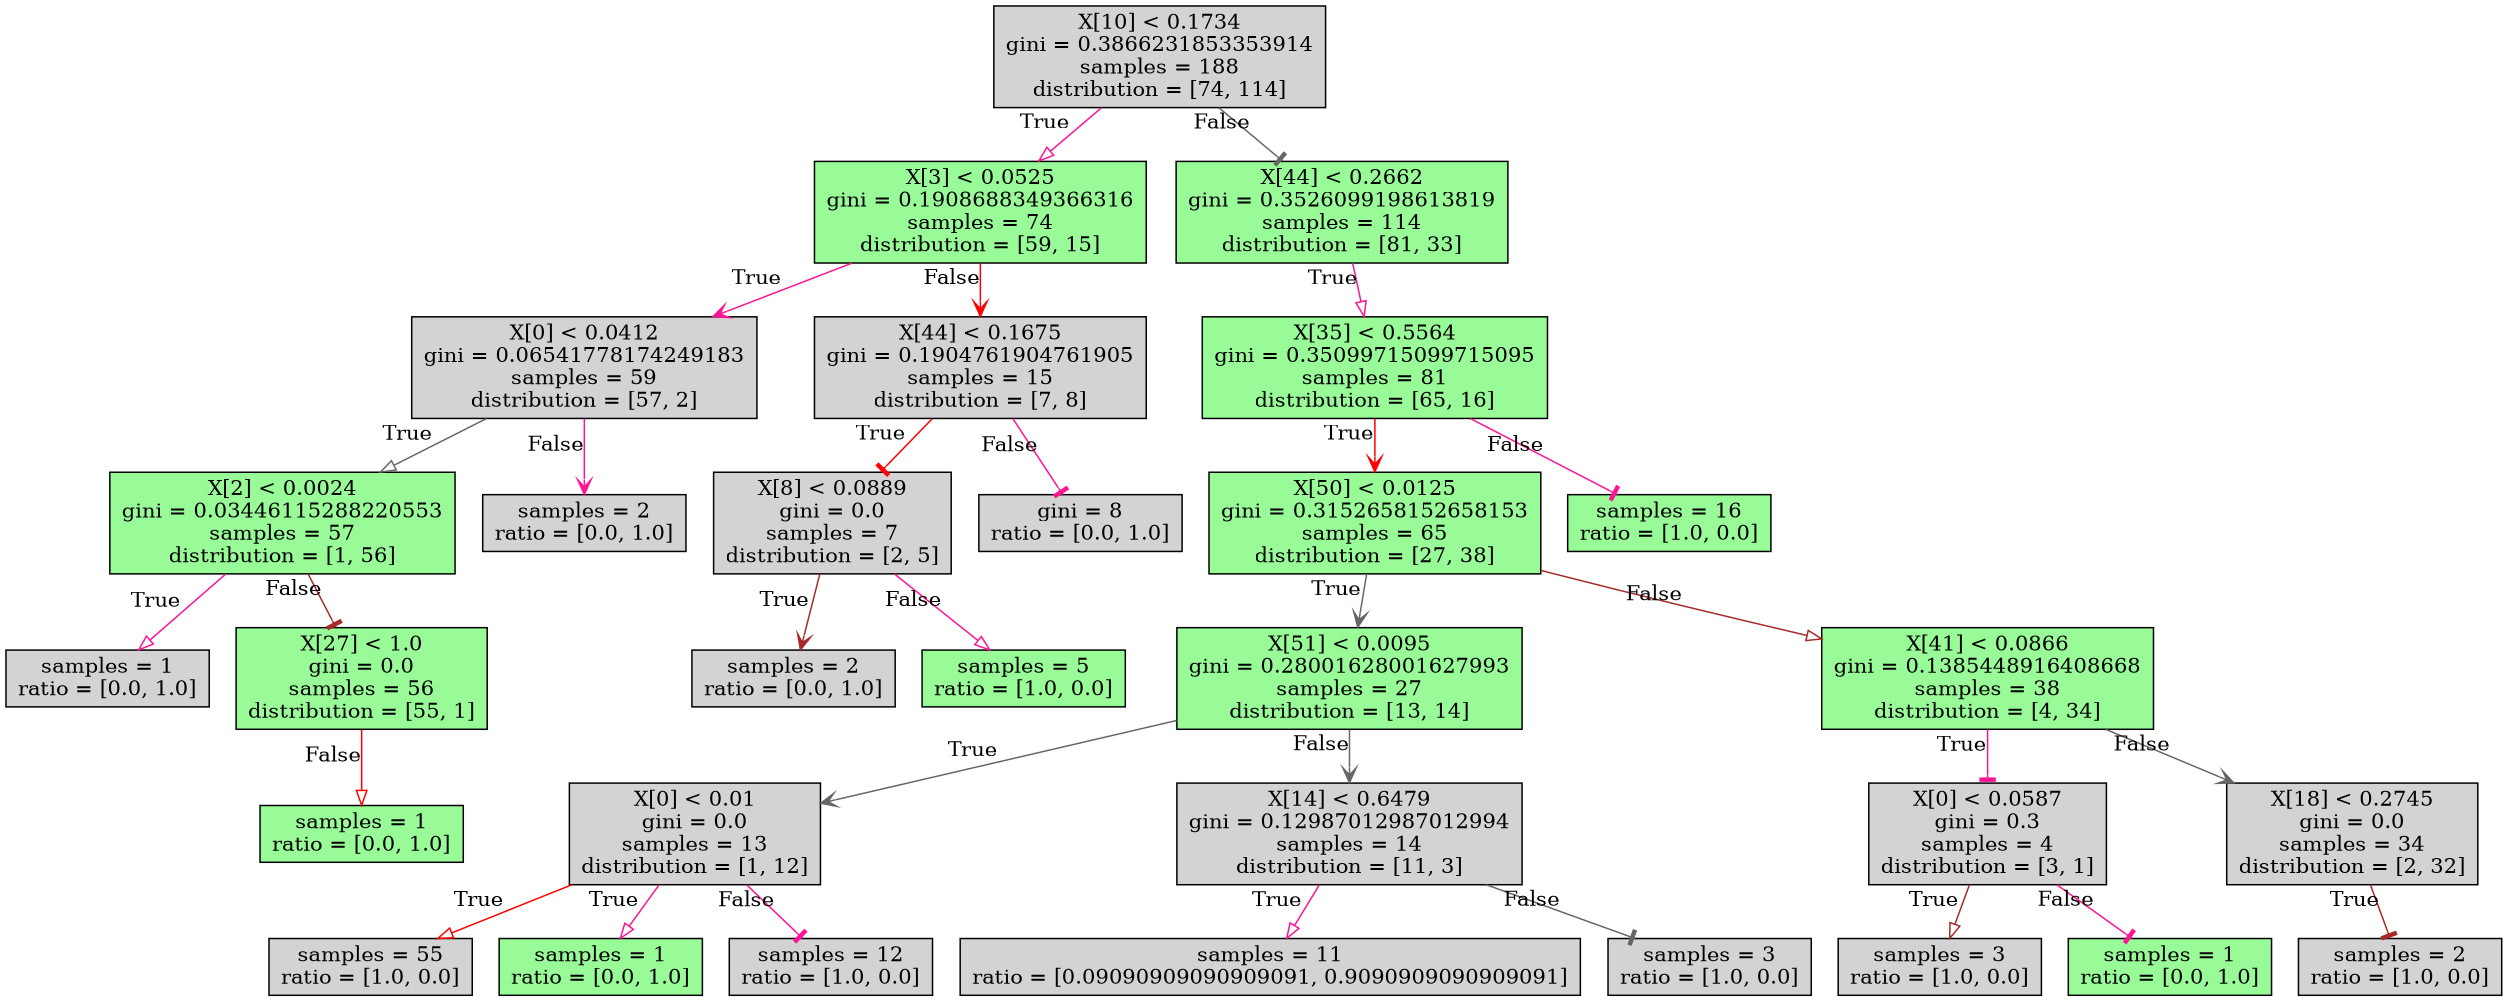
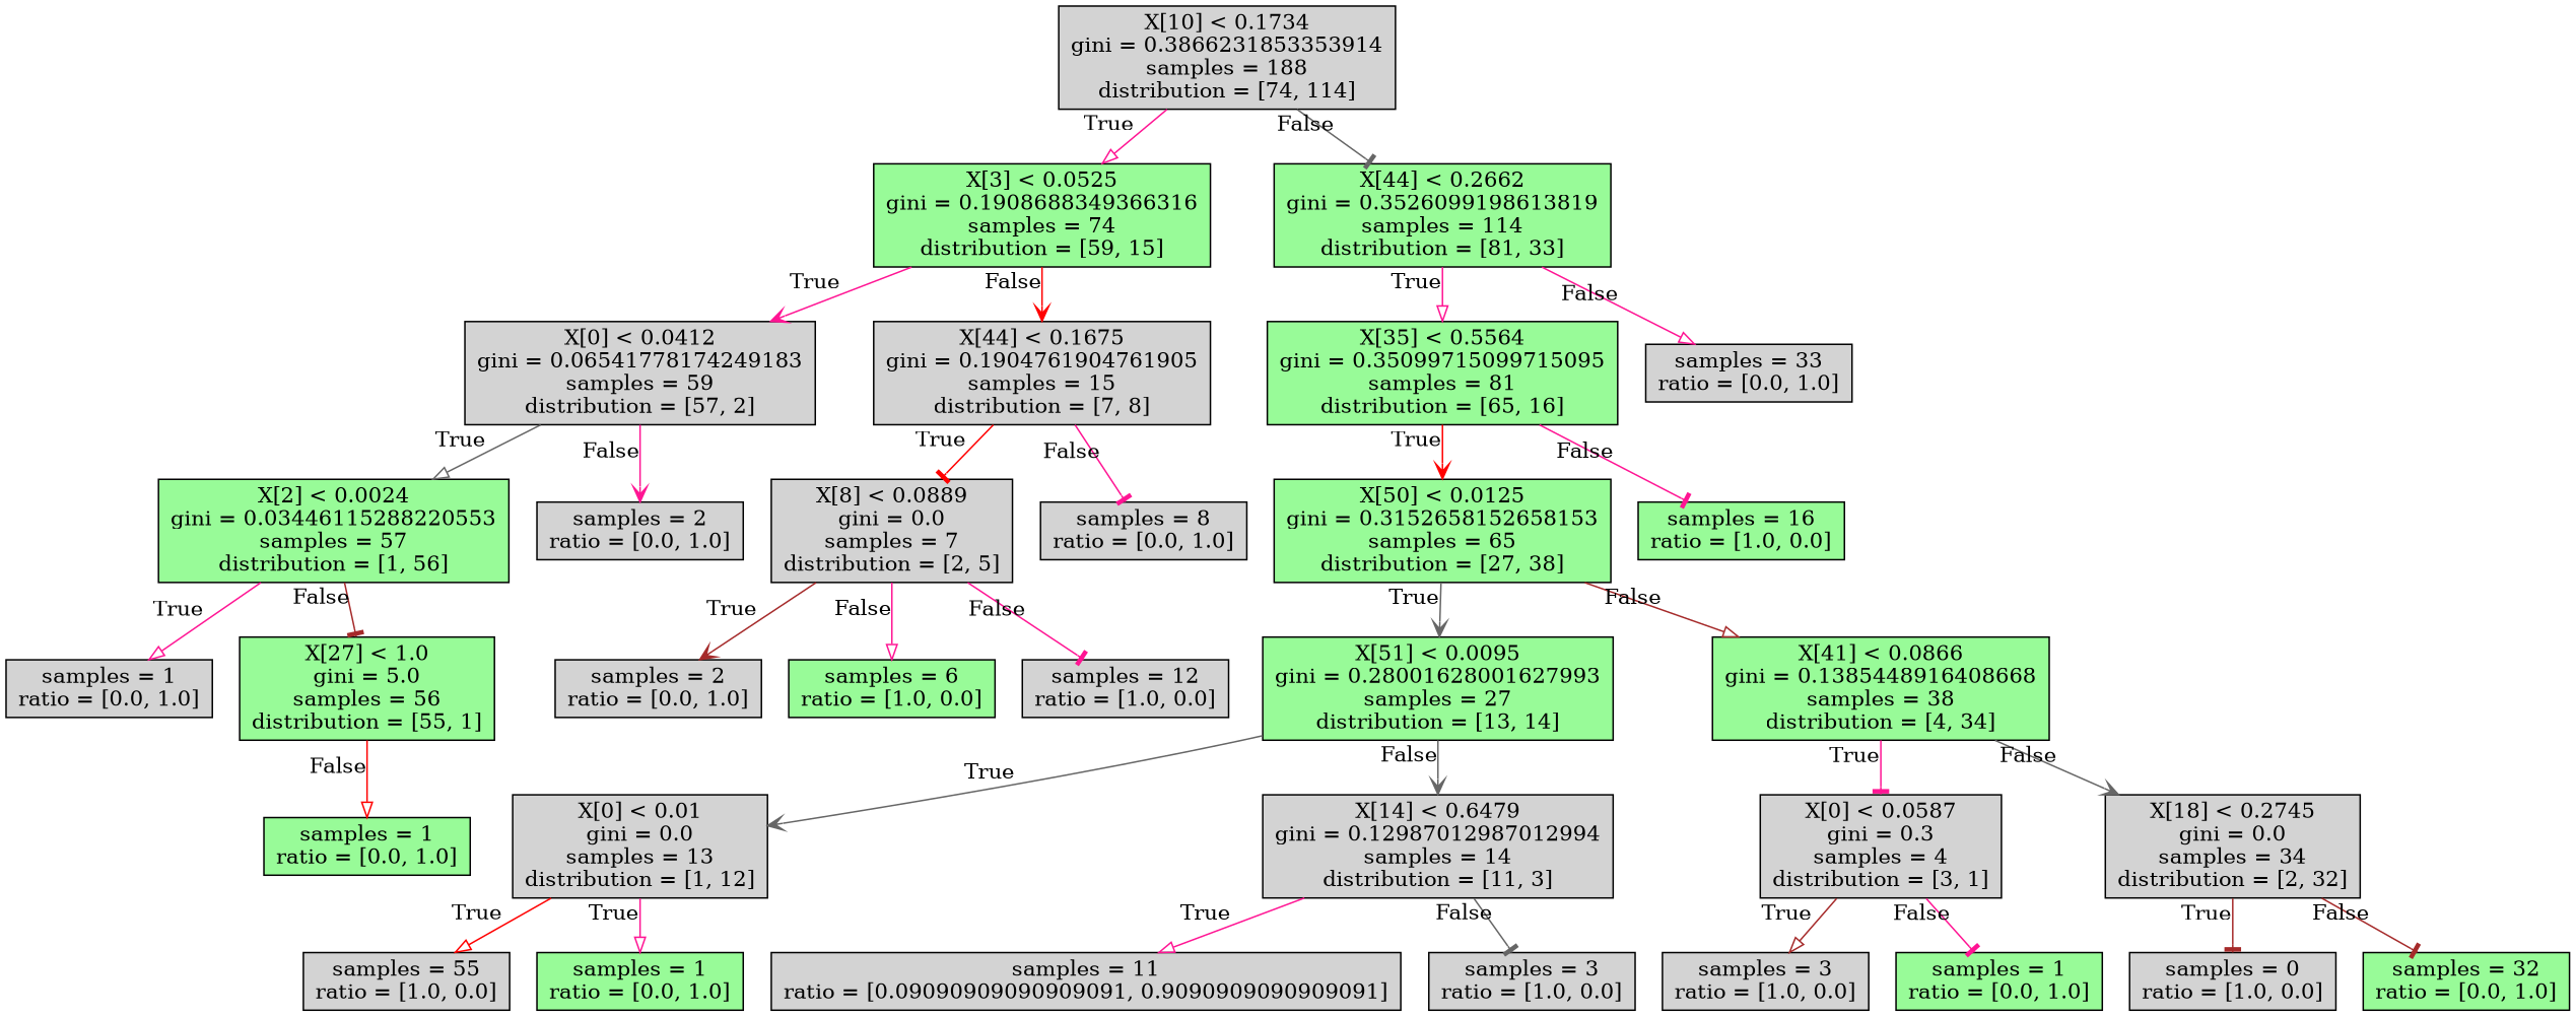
  digraph {
    node [fillcolor=lightgrey shape=box style=filled]
    edge [arrowhead=onormal color=deeppink labelangle=30 labeldistance=8 xlabel=True]
    n1 [label="X[10] < 0.1734\ngini = 0.3866231853353914\nsamples = 188\ndistribution = [74, 114]"]
    n2 [fillcolor=palegreen label="X[3] < 0.0525\ngini = 0.1908688349366316\nsamples = 74\ndistribution = [59, 15]"]
    n3 [fillcolor=palegreen label="X[44] < 0.2662\ngini = 0.3526099198613819\nsamples = 114\ndistribution = [81, 33]"]
    n4 [label="X[0] < 0.0412\ngini = 0.06541778174249183\nsamples = 59\ndistribution = [57, 2]"]
    n5 [label="X[44] < 0.1675\ngini = 0.1904761904761905\nsamples = 15\ndistribution = [7, 8]"]
    n6 [fillcolor=palegreen label="X[35] < 0.5564\ngini = 0.35099715099715095\nsamples = 81\ndistribution = [65, 16]"]
+   n7 [label="samples = 33\nratio = [0.0, 1.0]"]
    n8 [fillcolor=palegreen label="X[2] < 0.0024\ngini = 0.03446115288220553\nsamples = 57\ndistribution = [1, 56]"]
    n9 [label="samples = 2\nratio = [0.0, 1.0]"]
    n10 [label="X[8] < 0.0889\ngini = 0.0\nsamples = 7\ndistribution = [2, 5]"]
-   n11 [label="gini = 8\nratio = [0.0, 1.0]"]
+   n11 [label="samples = 8\nratio = [0.0, 1.0]"]
    n12 [fillcolor=palegreen label="X[50] < 0.0125\ngini = 0.3152658152658153\nsamples = 65\ndistribution = [27, 38]"]
    n13 [fillcolor=palegreen label="samples = 16\nratio = [1.0, 0.0]"]
    n14 [label="samples = 1\nratio = [0.0, 1.0]"]
-   n15 [fillcolor=palegreen label="X[27] < 1.0\ngini = 0.0\nsamples = 56\ndistribution = [55, 1]"]
+   n15 [fillcolor=palegreen label="X[27] < 1.0\ngini = 5.0\nsamples = 56\ndistribution = [55, 1]"]
    n16 [label="samples = 2\nratio = [0.0, 1.0]"]
-   n17 [fillcolor=palegreen label="samples = 5\nratio = [1.0, 0.0]"]
+   n17 [fillcolor=palegreen label="samples = 6\nratio = [1.0, 0.0]"]
    n18 [fillcolor=palegreen label="X[51] < 0.0095\ngini = 0.28001628001627993\nsamples = 27\ndistribution = [13, 14]"]
    n19 [fillcolor=palegreen label="X[41] < 0.0866\ngini = 0.1385448916408668\nsamples = 38\ndistribution = [4, 34]"]
    n20 [fillcolor=palegreen label="samples = 1\nratio = [0.0, 1.0]"]
    n21 [label="X[0] < 0.01\ngini = 0.0\nsamples = 13\ndistribution = [1, 12]"]
    n22 [label="X[14] < 0.6479\ngini = 0.12987012987012994\nsamples = 14\ndistribution = [11, 3]"]
    n23 [label="X[0] < 0.0587\ngini = 0.3\nsamples = 4\ndistribution = [3, 1]"]
    n24 [label="X[18] < 0.2745\ngini = 0.0\nsamples = 34\ndistribution = [2, 32]"]
    n25 [label="samples = 55\nratio = [1.0, 0.0]"]
    n26 [fillcolor=palegreen label="samples = 1\nratio = [0.0, 1.0]"]
    n27 [label="samples = 12\nratio = [1.0, 0.0]"]
    n28 [label="samples = 11\nratio = [0.09090909090909091, 0.9090909090909091]"]
    n29 [label="samples = 3\nratio = [1.0, 0.0]"]
    n30 [label="samples = 3\nratio = [1.0, 0.0]"]
    n31 [fillcolor=palegreen label="samples = 1\nratio = [0.0, 1.0]"]
-   n32 [label="samples = 2\nratio = [1.0, 0.0]"]
+   n32 [label="samples = 0\nratio = [1.0, 0.0]"]
+   n33 [fillcolor=palegreen label="samples = 32\nratio = [0.0, 1.0]"]
    n1 -> n2
    n1 -> n3 [arrowhead=tee color=gray40 labelangle=-30 xlabel=False]
    n2 -> n4 [arrowhead=vee]
    n2 -> n5 [arrowhead=vee color=red labelangle=-30 xlabel=False]
    n3 -> n6
+   n3 -> n7 [labelangle=-30 xlabel=False]
    n4 -> n8 [color=gray40]
    n4 -> n9 [arrowhead=vee labelangle=-30 xlabel=False]
    n5 -> n10 [arrowhead=tee color=red]
    n5 -> n11 [arrowhead=tee labelangle=-30 xlabel=False]
    n6 -> n12 [arrowhead=vee color=red]
    n6 -> n13 [arrowhead=tee labelangle=-30 xlabel=False]
    n8 -> n14
    n8 -> n15 [arrowhead=tee color=brown labelangle=-30 xlabel=False]
    n10 -> n16 [arrowhead=vee color=brown]
    n10 -> n17 [labelangle=-30 xlabel=False]
    n12 -> n18 [arrowhead=vee color=gray40]
    n12 -> n19 [color=brown labelangle=-30 xlabel=False]
    n15 -> n20 [color=red labelangle=-30 xlabel=False]
    n18 -> n21 [arrowhead=vee color=gray40]
    n18 -> n22 [arrowhead=vee color=gray40 labelangle=-30 xlabel=False]
    n19 -> n23 [arrowhead=tee]
    n19 -> n24 [arrowhead=vee color=gray40 labelangle=-30 xlabel=False]
    n21 -> n25 [color=red]
    n21 -> n26
-   n21 -> n27 [arrowhead=tee labelangle=-30 xlabel=False]
+   n10 -> n27 [arrowhead=tee labelangle=-30 xlabel=False]
    n22 -> n28
    n22 -> n29 [arrowhead=tee color=gray40 labelangle=-30 xlabel=False]
    n23 -> n30 [color=brown]
    n23 -> n31 [arrowhead=tee labelangle=-30 xlabel=False]
    n24 -> n32 [arrowhead=tee color=brown]
+   n24 -> n33 [arrowhead=tee color=brown labelangle=-30 xlabel=False]
  }
